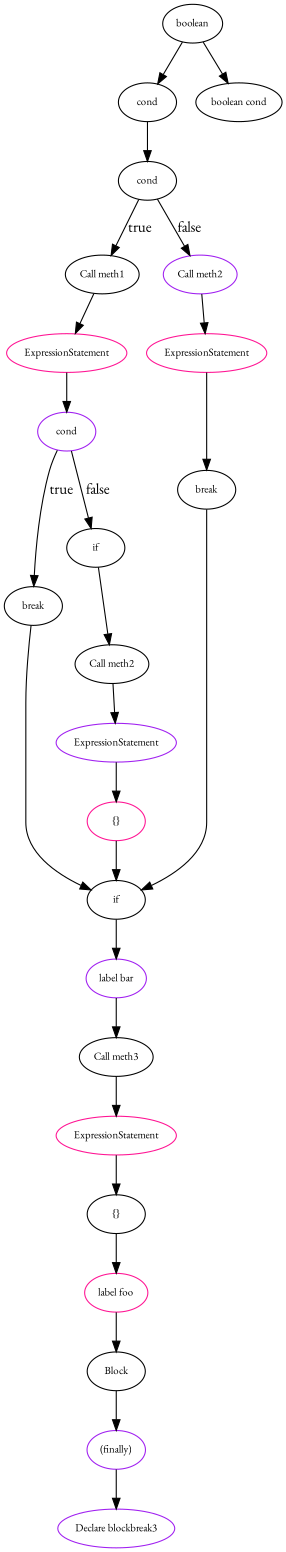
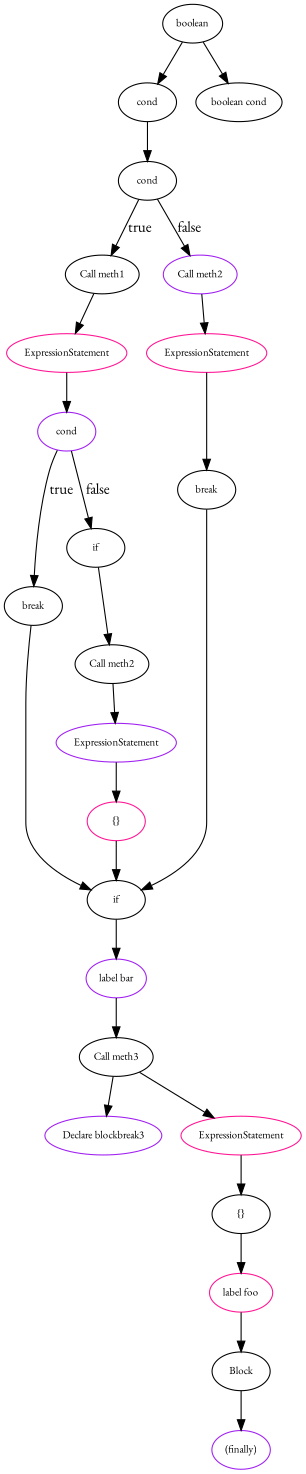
  digraph {
    fontname="EB Garamond"
    node [color=black fontname="EB Garamond" fontsize=10]
    edge [fontname="EB Garamond"]
    n1 [label=Block]
    n2 [color=purple label="(finally)"]
    n3 [color=purple label="Declare blockbreak3"]
    n4 [label="Call meth3"]
    n5 [color=deeppink label=ExpressionStatement]
    n6 [label="{}"]
    n7 [label=break]
    n8 [label=if]
    n9 [color=purple label="label bar"]
    n10 [color=purple label=cond]
    n11 [label=if]
    n12 [label="Call meth2"]
    n13 [color=purple label=ExpressionStatement]
    n14 [label="Call meth1"]
    n15 [color=deeppink label=ExpressionStatement]
    n16 [color=deeppink label="{}"]
    n17 [label=cond]
    n18 [color=purple label="Call meth2"]
    n19 [color=deeppink label=ExpressionStatement]
    n20 [color=deeppink label="label foo"]
    n21 [label=break]
    n22 [label=cond]
    n23 [label=boolean]
    n24 [label="boolean cond"]
    n1 -> n2
-   n2 -> n3
+   n4 -> n3
    n4 -> n5
    n5 -> n6
    n6 -> n20
    n7 -> n8
    n8 -> n9
    n9 -> n4
    n10 -> n7 [label=true]
    n10 -> n11 [label=false]
    n11 -> n12
    n12 -> n13
    n13 -> n16
    n14 -> n15
    n15 -> n10
    n16 -> n8
    n17 -> n14 [label=true]
    n17 -> n18 [label=false]
    n18 -> n19
    n19 -> n21
    n20 -> n1
    n21 -> n8
    n22 -> n17
    n23 -> n22
    n23 -> n24
  }
